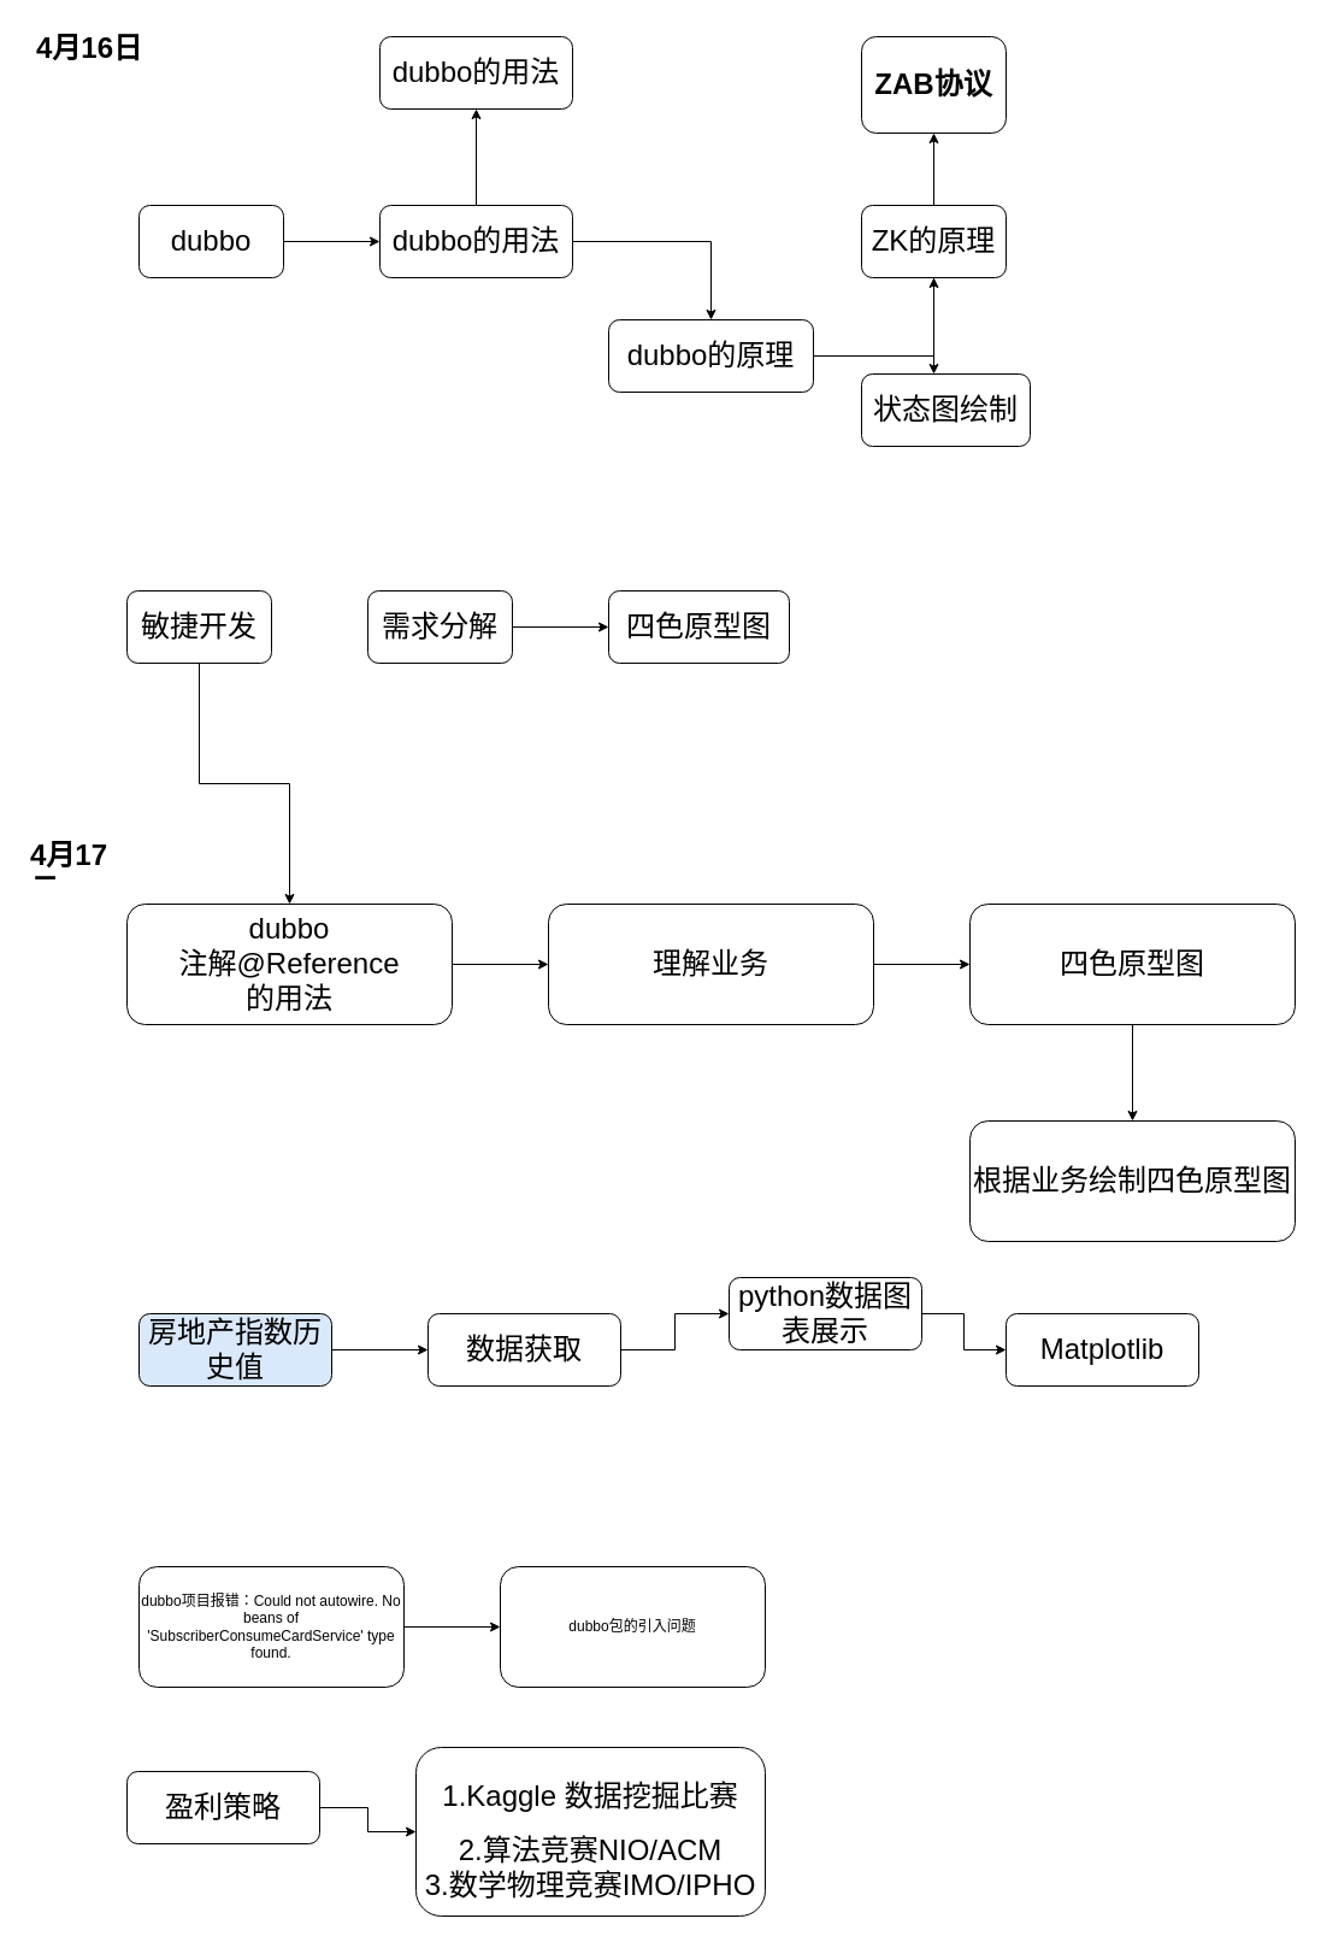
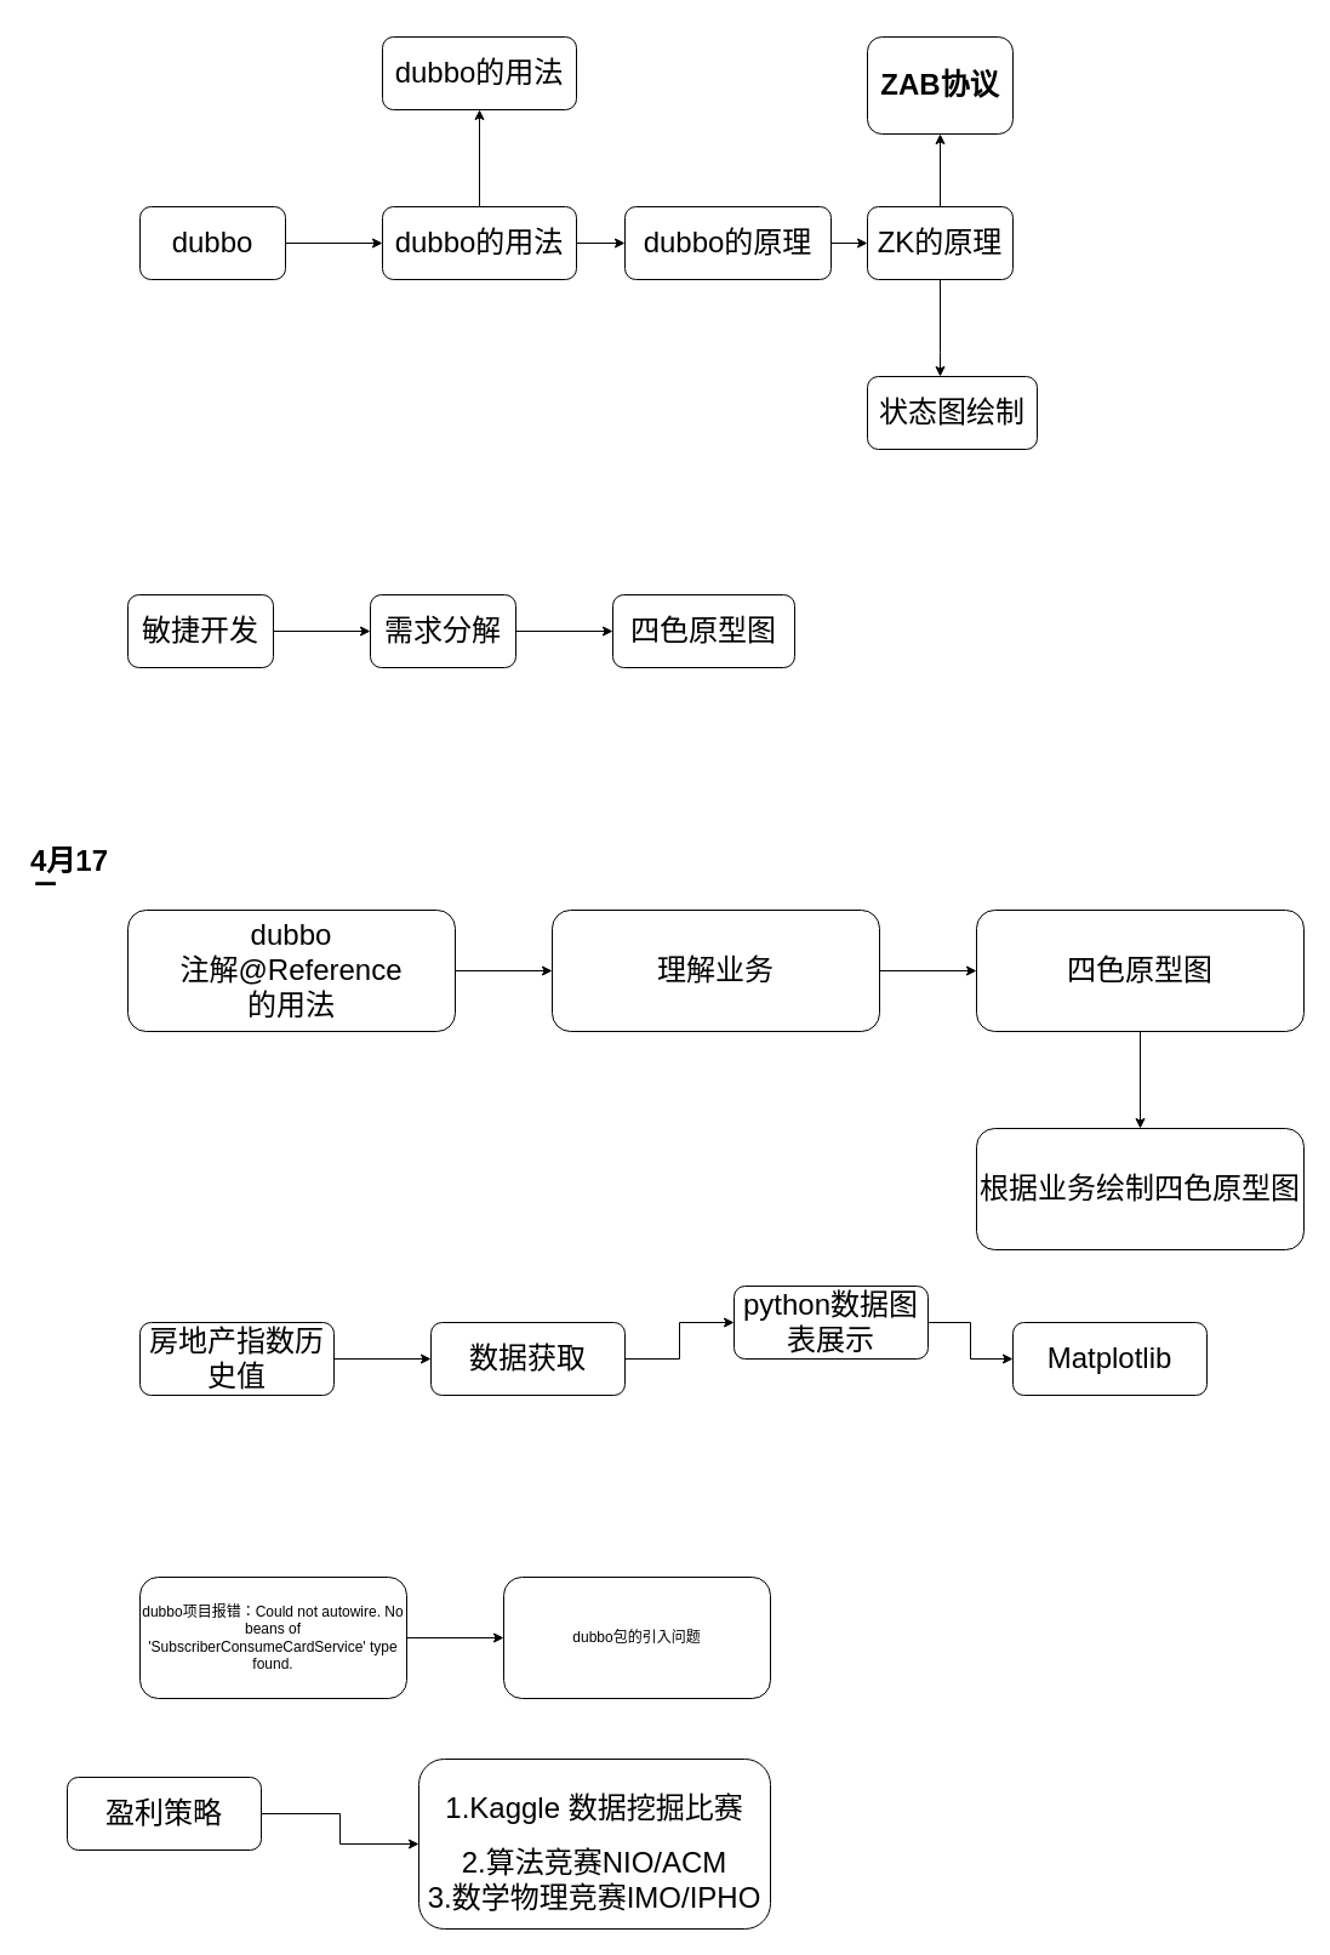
  <mxCell id="0" />
  <mxCell id="1" parent="0" />
  <mxCell id="2" value="" style="edgeStyle=orthogonalEdgeStyle;rounded=0;orthogonalLoop=1;jettySize=auto;html=1;" edge="1" parent="1" source="3" target="6"><mxGeometry relative="1" as="geometry" /></mxCell>
  <mxCell id="3" value="&lt;font style=&quot;font-size: 24px&quot;&gt;dubbo&lt;/font&gt;" style="rounded=1;whiteSpace=wrap;html=1;" vertex="1" parent="1"><mxGeometry x="115" y="170" width="120" height="60" as="geometry" /></mxCell>
  <mxCell id="4" value="" style="edgeStyle=orthogonalEdgeStyle;rounded=0;orthogonalLoop=1;jettySize=auto;html=1;" edge="1" parent="1" source="6" target="9"><mxGeometry relative="1" as="geometry" /></mxCell>
  <mxCell id="5" value="" style="edgeStyle=orthogonalEdgeStyle;rounded=0;orthogonalLoop=1;jettySize=auto;html=1;" edge="1" parent="1" source="6" target="7"><mxGeometry relative="1" as="geometry" /></mxCell>
  <mxCell id="6" value="&lt;font style=&quot;font-size: 24px&quot;&gt;dubbo的用法&lt;/font&gt;" style="rounded=1;whiteSpace=wrap;html=1;" vertex="1" parent="1"><mxGeometry x="315" y="170" width="160" height="60" as="geometry" /></mxCell>
  <mxCell id="7" value="&lt;font style=&quot;font-size: 24px&quot;&gt;dubbo的用法&lt;/font&gt;" style="rounded=1;whiteSpace=wrap;html=1;" vertex="1" parent="1"><mxGeometry x="315" y="30" width="160" height="60" as="geometry" /></mxCell>
  <mxCell id="8" value="" style="edgeStyle=orthogonalEdgeStyle;rounded=0;orthogonalLoop=1;jettySize=auto;html=1;" edge="1" parent="1" source="9" target="12"><mxGeometry relative="1" as="geometry" /></mxCell>
- <mxCell id="9" value="&lt;font style=&quot;font-size: 24px&quot;&gt;dubbo的原理&lt;/font&gt;" style="rounded=1;whiteSpace=wrap;html=1;" vertex="1" parent="1"><mxGeometry x="505" y="265" width="170" height="60" as="geometry" /></mxCell>
+ <mxCell id="9" value="&lt;font style=&quot;font-size: 24px&quot;&gt;dubbo的原理&lt;/font&gt;" style="rounded=1;whiteSpace=wrap;html=1;" vertex="1" parent="1"><mxGeometry x="515" y="170" width="170" height="60" as="geometry" /></mxCell>
  <mxCell id="10" value="" style="edgeStyle=orthogonalEdgeStyle;rounded=0;orthogonalLoop=1;jettySize=auto;html=1;" edge="1" parent="1" source="12" target="14"><mxGeometry relative="1" as="geometry" /></mxCell>
  <mxCell id="11" value="" style="edgeStyle=orthogonalEdgeStyle;rounded=0;orthogonalLoop=1;jettySize=auto;html=1;" edge="1" parent="1" source="12" target="13"><mxGeometry relative="1" as="geometry"><Array as="points"><mxPoint x="775" y="290" /><mxPoint x="775" y="290" /></Array></mxGeometry></mxCell>
  <mxCell id="12" value="&lt;font style=&quot;font-size: 24px&quot;&gt;ZK的原理&lt;/font&gt;" style="rounded=1;whiteSpace=wrap;html=1;" vertex="1" parent="1"><mxGeometry x="715" y="170" width="120" height="60" as="geometry" /></mxCell>
  <mxCell id="13" value="&lt;span style=&quot;font-size: 24px&quot;&gt;状态图绘制&lt;/span&gt;" style="rounded=1;whiteSpace=wrap;html=1;" vertex="1" parent="1"><mxGeometry x="715" y="310" width="140" height="60" as="geometry" /></mxCell>
  <mxCell id="14" value="&lt;h1&gt;ZAB协议&lt;/h1&gt;" style="rounded=1;whiteSpace=wrap;html=1;" vertex="1" parent="1"><mxGeometry x="715" y="30" width="120" height="80" as="geometry" /></mxCell>
- <mxCell id="15" value="&lt;h1&gt;4月16日&lt;/h1&gt;" style="text;html=1;strokeColor=none;fillColor=none;spacing=5;spacingTop=-20;whiteSpace=wrap;overflow=hidden;rounded=0;" vertex="1" parent="1"><mxGeometry x="25" width="190" height="120" as="geometry" y="20" /></mxCell>
- <mxCell id="16" value="" style="edgeStyle=orthogonalEdgeStyle;rounded=0;orthogonalLoop=1;jettySize=auto;html=1;" edge="1" parent="1" source="17" target="23"><mxGeometry relative="1" as="geometry" /></mxCell>
+ <mxCell id="16" value="" style="edgeStyle=orthogonalEdgeStyle;rounded=0;orthogonalLoop=1;jettySize=auto;html=1;" edge="1" parent="1" source="17" target="19"><mxGeometry relative="1" as="geometry" /></mxCell>
  <mxCell id="17" value="&lt;font style=&quot;font-size: 24px&quot;&gt;敏捷开发&lt;/font&gt;" style="rounded=1;whiteSpace=wrap;html=1;" vertex="1" parent="1"><mxGeometry x="105" y="490" width="120" height="60" as="geometry" /></mxCell>
  <mxCell id="18" value="" style="edgeStyle=orthogonalEdgeStyle;rounded=0;orthogonalLoop=1;jettySize=auto;html=1;" edge="1" parent="1" source="19" target="20"><mxGeometry relative="1" as="geometry" /></mxCell>
  <mxCell id="19" value="&lt;font style=&quot;font-size: 24px&quot;&gt;需求分解&lt;/font&gt;" style="rounded=1;whiteSpace=wrap;html=1;" vertex="1" parent="1"><mxGeometry x="305" y="490" width="120" height="60" as="geometry" /></mxCell>
  <mxCell id="20" value="&lt;font style=&quot;font-size: 24px&quot;&gt;四色原型图&lt;/font&gt;" style="rounded=1;whiteSpace=wrap;html=1;" vertex="1" parent="1"><mxGeometry x="505" y="490" width="150" height="60" as="geometry" /></mxCell>
  <mxCell id="21" value="&lt;h1&gt;4月17日&lt;/h1&gt;" style="text;html=1;strokeColor=none;fillColor=none;spacing=5;spacingTop=-20;whiteSpace=wrap;overflow=hidden;rounded=0;" vertex="1" parent="1"><mxGeometry x="20" y="690" width="95" height="40" as="geometry" /></mxCell>
  <mxCell id="22" value="" style="edgeStyle=orthogonalEdgeStyle;rounded=0;orthogonalLoop=1;jettySize=auto;html=1;" edge="1" parent="1" source="23" target="25"><mxGeometry relative="1" as="geometry" /></mxCell>
  <mxCell id="23" value="&lt;font style=&quot;font-size: 24px&quot;&gt;dubbo&lt;br&gt;注解@&lt;/font&gt;&lt;span&gt;&lt;font style=&quot;font-size: 24px&quot;&gt;Reference&lt;br&gt;的用法&lt;br&gt;&lt;/font&gt;&lt;/span&gt;" style="rounded=1;whiteSpace=wrap;html=1;" vertex="1" parent="1"><mxGeometry x="105" y="750" width="270" height="100" as="geometry" /></mxCell>
  <mxCell id="24" value="" style="edgeStyle=orthogonalEdgeStyle;rounded=0;orthogonalLoop=1;jettySize=auto;html=1;" edge="1" parent="1" source="25" target="27"><mxGeometry relative="1" as="geometry" /></mxCell>
  <mxCell id="25" value="&lt;span&gt;&lt;font style=&quot;font-size: 24px&quot;&gt;理解业务&lt;br&gt;&lt;/font&gt;&lt;/span&gt;" style="rounded=1;whiteSpace=wrap;html=1;" vertex="1" parent="1"><mxGeometry x="455" y="750" width="270" height="100" as="geometry" /></mxCell>
  <mxCell id="26" value="" style="edgeStyle=orthogonalEdgeStyle;rounded=0;orthogonalLoop=1;jettySize=auto;html=1;" edge="1" parent="1" source="27" target="28"><mxGeometry relative="1" as="geometry" /></mxCell>
  <mxCell id="27" value="&lt;span&gt;&lt;font style=&quot;font-size: 24px&quot;&gt;四色原型图&lt;br&gt;&lt;/font&gt;&lt;/span&gt;" style="rounded=1;whiteSpace=wrap;html=1;" vertex="1" parent="1"><mxGeometry x="805" y="750" width="270" height="100" as="geometry" /></mxCell>
  <mxCell id="28" value="&lt;span&gt;&lt;font style=&quot;font-size: 24px&quot;&gt;根据业务绘制四色原型图&lt;br&gt;&lt;/font&gt;&lt;/span&gt;" style="rounded=1;whiteSpace=wrap;html=1;" vertex="1" parent="1"><mxGeometry x="805" y="930" width="270" height="100" as="geometry" /></mxCell>
  <mxCell id="29" value="" style="edgeStyle=orthogonalEdgeStyle;rounded=0;orthogonalLoop=1;jettySize=auto;html=1;" edge="1" parent="1" source="30" target="32"><mxGeometry relative="1" as="geometry" /></mxCell>
- <mxCell id="30" value="&lt;span style=&quot;font-size: 24px&quot;&gt;房地产指数历史值&lt;br&gt;&lt;/span&gt;" style="rounded=1;whiteSpace=wrap;html=1;fillColor=#dae8fc;" vertex="1" parent="1"><mxGeometry x="115" y="1090" width="160" height="60" as="geometry" /></mxCell>
+ <mxCell id="30" value="&lt;span style=&quot;font-size: 24px&quot;&gt;房地产指数历史值&lt;br&gt;&lt;/span&gt;" style="rounded=1;whiteSpace=wrap;html=1;" vertex="1" parent="1"><mxGeometry x="115" y="1090" width="160" height="60" as="geometry" /></mxCell>
  <mxCell id="31" value="" style="edgeStyle=orthogonalEdgeStyle;rounded=0;orthogonalLoop=1;jettySize=auto;html=1;" edge="1" parent="1" source="32" target="34"><mxGeometry relative="1" as="geometry" /></mxCell>
  <mxCell id="32" value="&lt;span style=&quot;font-size: 24px&quot;&gt;数据获取&lt;br&gt;&lt;/span&gt;" style="rounded=1;whiteSpace=wrap;html=1;" vertex="1" parent="1"><mxGeometry x="355" y="1090" width="160" height="60" as="geometry" /></mxCell>
  <mxCell id="33" value="" style="edgeStyle=orthogonalEdgeStyle;rounded=0;orthogonalLoop=1;jettySize=auto;html=1;" edge="1" parent="1" source="34" target="35"><mxGeometry relative="1" as="geometry" /></mxCell>
  <mxCell id="34" value="&lt;span style=&quot;font-size: 24px&quot;&gt;python数据图表展示&lt;br&gt;&lt;/span&gt;" style="rounded=1;whiteSpace=wrap;html=1;" vertex="1" parent="1"><mxGeometry x="605" y="1060" width="160" height="60" as="geometry" /></mxCell>
  <mxCell id="35" value="&lt;h1&gt;&lt;span style=&quot;font-weight: normal&quot;&gt;Matplotlib&lt;/span&gt;&lt;/h1&gt;" style="rounded=1;whiteSpace=wrap;html=1;" vertex="1" parent="1"><mxGeometry x="835" y="1090" width="160" height="60" as="geometry" /></mxCell>
  <mxCell id="36" value="" style="edgeStyle=orthogonalEdgeStyle;rounded=0;orthogonalLoop=1;jettySize=auto;html=1;" edge="1" parent="1" source="37" target="38"><mxGeometry relative="1" as="geometry" /></mxCell>
  <mxCell id="37" value="&lt;span&gt;dubbo项目报错：Could not autowire. No beans of 'SubscriberConsumeCardService' type found.&lt;/span&gt;&lt;br&gt;" style="rounded=1;whiteSpace=wrap;html=1;" vertex="1" parent="1"><mxGeometry x="115" y="1300" width="220" height="100" as="geometry" /></mxCell>
  <mxCell id="38" value="&lt;span&gt;dubbo包的引入问题&lt;/span&gt;&lt;br&gt;" style="rounded=1;whiteSpace=wrap;html=1;" vertex="1" parent="1"><mxGeometry x="415" y="1300" width="220" height="100" as="geometry" /></mxCell>
  <mxCell id="39" value="" style="edgeStyle=orthogonalEdgeStyle;rounded=0;orthogonalLoop=1;jettySize=auto;html=1;" edge="1" parent="1" source="40" target="41"><mxGeometry relative="1" as="geometry" /></mxCell>
- <mxCell id="40" value="&lt;span style=&quot;font-size: 24px&quot;&gt;盈利策略&lt;br&gt;&lt;/span&gt;" style="rounded=1;whiteSpace=wrap;html=1;" vertex="1" parent="1"><mxGeometry x="105" y="1470" width="160" height="60" as="geometry" /></mxCell>
+ <mxCell id="40" value="&lt;span style=&quot;font-size: 24px&quot;&gt;盈利策略&lt;br&gt;&lt;/span&gt;" style="rounded=1;whiteSpace=wrap;html=1;" vertex="1" parent="1"><mxGeometry x="55" y="1465" width="160" height="60" as="geometry" /></mxCell>
  <mxCell id="41" value="&lt;h1&gt;&lt;span style=&quot;font-weight: normal&quot;&gt;&lt;font style=&quot;font-size: 24px&quot;&gt;1.Kaggle 数据挖掘比赛&lt;/font&gt;&lt;/span&gt;&lt;/h1&gt;&lt;div&gt;&lt;font style=&quot;font-size: 24px&quot;&gt;2.算法竞赛NIO/ACM&lt;/font&gt;&lt;/div&gt;&lt;div&gt;&lt;font style=&quot;font-size: 24px&quot;&gt;3.数学物理竞赛IMO/IPHO&lt;/font&gt;&lt;/div&gt;" style="rounded=1;whiteSpace=wrap;html=1;" vertex="1" parent="1"><mxGeometry x="345" y="1450" width="290" height="140" as="geometry" /></mxCell>
